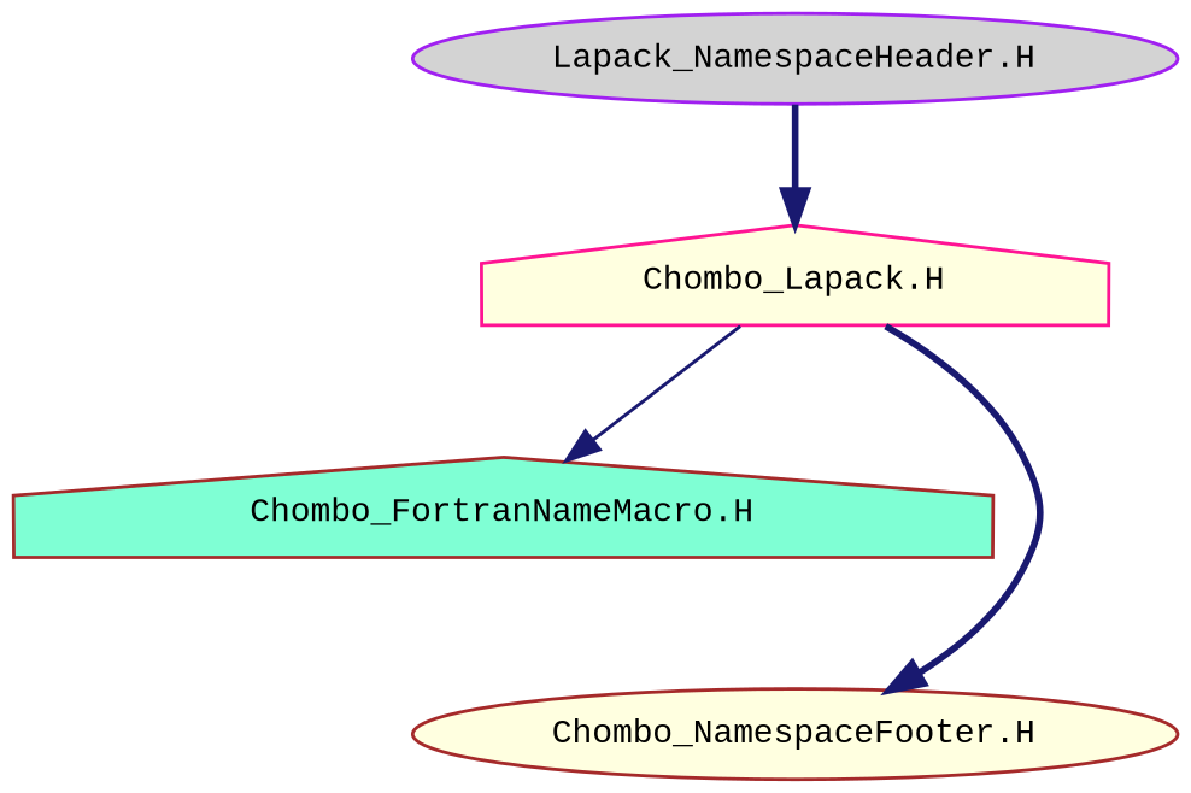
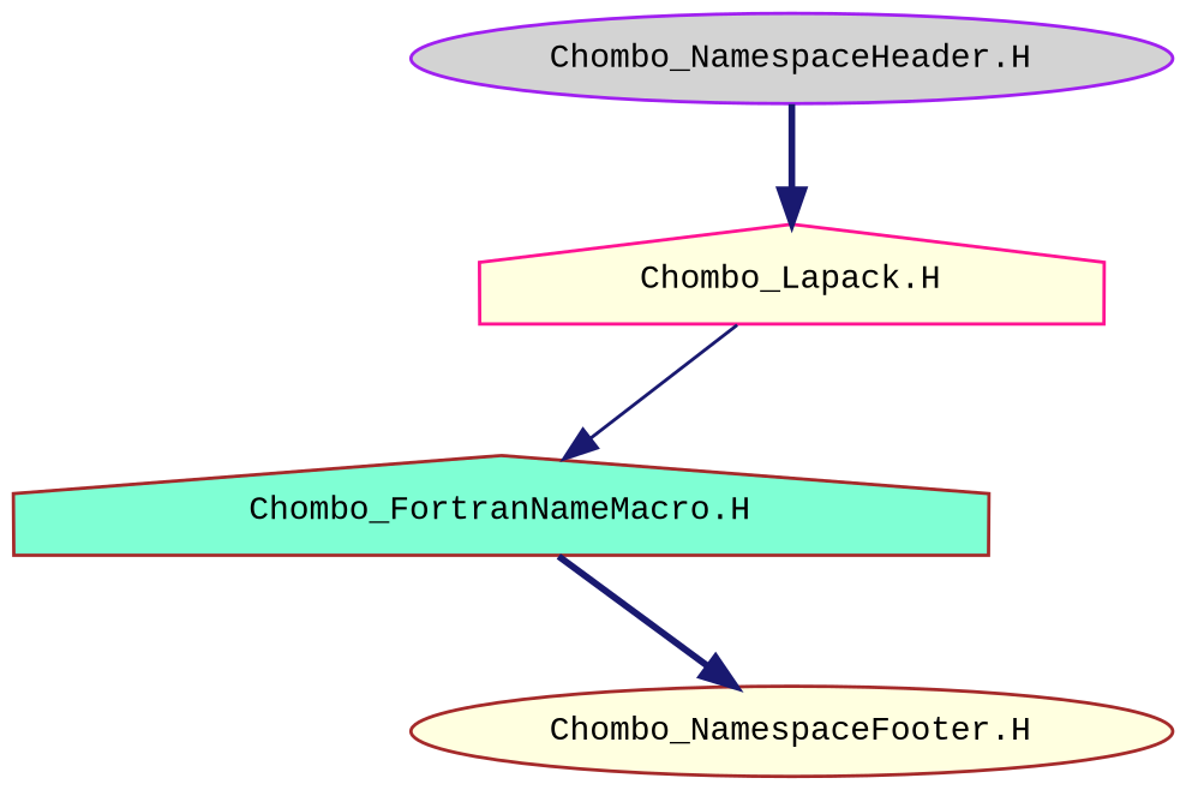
  digraph {
    fontname="Liberation Mono"
    node [color=brown fillcolor=lightyellow fontname="Liberation Mono" fontsize=10 shape=house style=filled]
    edge [color=midnightblue fontname="Liberation Mono" fontsize=10 labelfontname=Helvetica labelfontsize=10 style=bold]
    n1 [color=deeppink fontcolor=black height=0.2 label="Chombo_Lapack.H" width=0.4]
    n2 [fillcolor=aquamarine height=0.2 label="Chombo_FortranNameMacro.H" width=0.4]
    n3 [height=0.2 label="Chombo_NamespaceFooter.H" shape=ellipse width=0.4]
-   n4 [color=purple fillcolor=lightgrey height=0.2 label="Lapack_NamespaceHeader.H" shape=ellipse width=0.4]
+   n4 [color=purple fillcolor=lightgrey height=0.2 label="Chombo_NamespaceHeader.H" shape=ellipse width=0.4]
    n1 -> n2 [style=solid]
-   n1 -> n3
+   n2 -> n3
    n4 -> n1
  }
